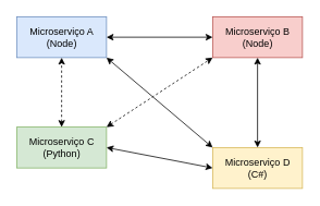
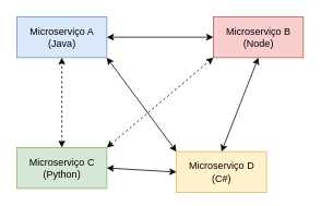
  <mxCell id="0" />
  <mxCell id="1" parent="0" />
- <mxCell id="2" value="Microserviço A&lt;br&gt;(Node)" style="html=1;fillColor=#dae8fc;strokeColor=#6c8ebf;" vertex="1" parent="1"><mxGeometry x="20" y="20" width="110" height="50" as="geometry" /></mxCell>
+ <mxCell id="2" value="Microserviço A&lt;br&gt;(Java)" style="html=1;fillColor=#dae8fc;strokeColor=#6c8ebf;" vertex="1" parent="1"><mxGeometry x="20" y="20" width="110" height="50" as="geometry" /></mxCell>
  <mxCell id="3" value="Microserviço B&lt;br&gt;(Node)" style="html=1;fillColor=#f8cecc;strokeColor=#b85450;" vertex="1" parent="1"><mxGeometry x="260" y="20" width="110" height="50" as="geometry" /></mxCell>
- <mxCell id="4" value="Microserviço C&lt;br&gt;(Python)" style="html=1;fillColor=#d5e8d4;strokeColor=#82b366;" vertex="1" parent="1"><mxGeometry x="20" y="155" width="110" height="50" as="geometry" /></mxCell>
- <mxCell id="5" value="Microserviço D&lt;br&gt;(C#)" style="html=1;fillColor=#fff2cc;strokeColor=#d6b656;" vertex="1" parent="1"><mxGeometry x="260" y="180" width="110" height="50" as="geometry" /></mxCell>
+ <mxCell id="4" value="Microserviço C&lt;br&gt;(Python)" style="html=1;fillColor=#d5e8d4;strokeColor=#82b366;" vertex="1" parent="1"><mxGeometry x="20" y="180" width="110" height="50" as="geometry" /></mxCell>
+ <mxCell id="5" value="Microserviço D&lt;br&gt;(C#)" style="html=1;fillColor=#fff2cc;strokeColor=#d6b656;" vertex="1" parent="1"><mxGeometry x="215" y="185" width="110" height="50" as="geometry" /></mxCell>
  <mxCell id="6" value="" style="endArrow=classic;startArrow=classic;html=1;rounded=0;entryX=0.5;entryY=1;entryDx=0;entryDy=0;exitX=0.5;exitY=0;exitDx=0;exitDy=0;dashed=1;" edge="1" parent="1" source="4" target="2"><mxGeometry width="50" height="50" relative="1" as="geometry"><mxPoint x="300" y="290" as="sourcePoint" /><mxPoint x="350" y="240" as="targetPoint" /></mxGeometry></mxCell>
  <mxCell id="7" value="" style="endArrow=classic;startArrow=classic;html=1;rounded=0;entryX=0;entryY=0.5;entryDx=0;entryDy=0;exitX=1;exitY=0.5;exitDx=0;exitDy=0;" edge="1" parent="1" source="2" target="3"><mxGeometry width="50" height="50" relative="1" as="geometry"><mxPoint x="85" y="190" as="sourcePoint" /><mxPoint x="85" y="80" as="targetPoint" /></mxGeometry></mxCell>
  <mxCell id="8" value="" style="endArrow=classic;startArrow=classic;html=1;rounded=0;entryX=0.5;entryY=1;entryDx=0;entryDy=0;exitX=0.5;exitY=0;exitDx=0;exitDy=0;" edge="1" parent="1" source="5" target="3"><mxGeometry width="50" height="50" relative="1" as="geometry"><mxPoint x="95" y="200" as="sourcePoint" /><mxPoint x="95" y="90" as="targetPoint" /></mxGeometry></mxCell>
  <mxCell id="9" value="" style="endArrow=classic;startArrow=classic;html=1;rounded=0;entryX=0;entryY=0.5;entryDx=0;entryDy=0;exitX=1;exitY=0.5;exitDx=0;exitDy=0;" edge="1" parent="1" source="4" target="5"><mxGeometry width="50" height="50" relative="1" as="geometry"><mxPoint x="105" y="210" as="sourcePoint" /><mxPoint x="105" y="100" as="targetPoint" /></mxGeometry></mxCell>
  <mxCell id="10" value="" style="endArrow=classic;startArrow=classic;html=1;rounded=0;entryX=0;entryY=1;entryDx=0;entryDy=0;exitX=1;exitY=0;exitDx=0;exitDy=0;dashed=1;" edge="1" parent="1" source="4" target="3"><mxGeometry width="50" height="50" relative="1" as="geometry"><mxPoint x="115" y="220" as="sourcePoint" /><mxPoint x="115" y="110" as="targetPoint" /></mxGeometry></mxCell>
  <mxCell id="11" value="" style="endArrow=classic;startArrow=classic;html=1;rounded=0;entryX=1;entryY=1;entryDx=0;entryDy=0;exitX=0;exitY=0;exitDx=0;exitDy=0;" edge="1" parent="1" source="5" target="2"><mxGeometry width="50" height="50" relative="1" as="geometry"><mxPoint x="125" y="230" as="sourcePoint" /><mxPoint x="125" y="120" as="targetPoint" /></mxGeometry></mxCell>
